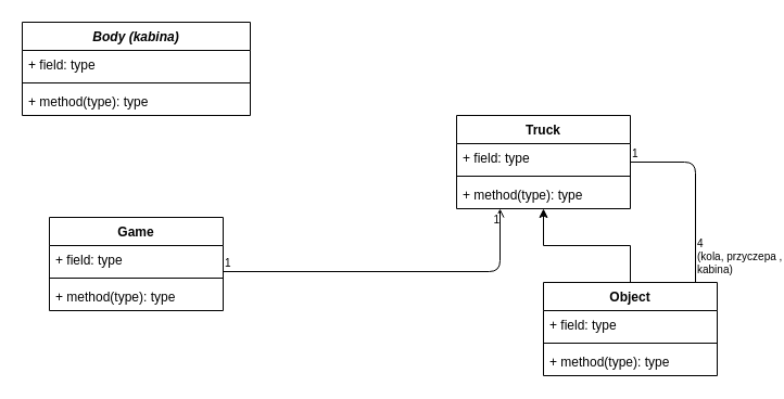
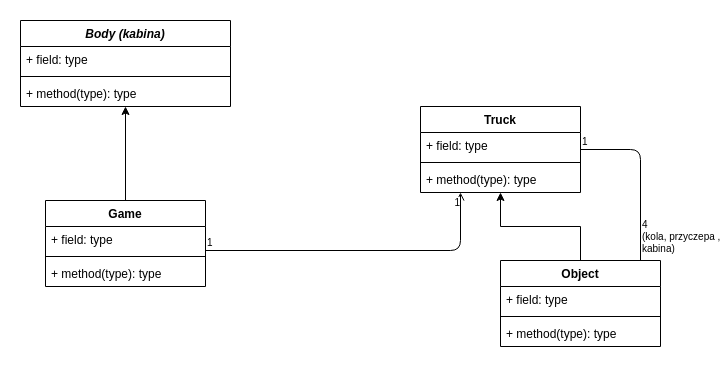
  <mxCell id="0" />
  <mxCell id="1" parent="0" />
  <mxCell id="2" value="Body (kabina)&#10;" style="swimlane;fontStyle=3;align=center;verticalAlign=top;childLayout=stackLayout;horizontal=1;startSize=26;horizontalStack=0;resizeParent=1;resizeParentMax=0;resizeLast=0;collapsible=1;marginBottom=0;" vertex="1" parent="1"><mxGeometry x="20" y="20" width="210" height="86" as="geometry" /></mxCell>
  <mxCell id="3" value="+ field: type" style="text;strokeColor=none;fillColor=none;align=left;verticalAlign=top;spacingLeft=4;spacingRight=4;overflow=hidden;rotatable=0;points=[[0,0.5],[1,0.5]];portConstraint=eastwest;" vertex="1" parent="2"><mxGeometry y="26" width="210" height="26" as="geometry" /></mxCell>
  <mxCell id="4" value="" style="line;strokeWidth=1;fillColor=none;align=left;verticalAlign=middle;spacingTop=-1;spacingLeft=3;spacingRight=3;rotatable=0;labelPosition=right;points=[];portConstraint=eastwest;" vertex="1" parent="2"><mxGeometry y="52" width="210" height="8" as="geometry" /></mxCell>
  <mxCell id="5" value="+ method(type): type" style="text;strokeColor=none;fillColor=none;align=left;verticalAlign=top;spacingLeft=4;spacingRight=4;overflow=hidden;rotatable=0;points=[[0,0.5],[1,0.5]];portConstraint=eastwest;" vertex="1" parent="2"><mxGeometry y="60" width="210" height="26" as="geometry" /></mxCell>
+ <mxCell id="6" style="edgeStyle=orthogonalEdgeStyle;rounded=0;orthogonalLoop=1;jettySize=auto;html=1;exitX=0.5;exitY=0;exitDx=0;exitDy=0;" edge="1" parent="1" source="7" target="2"><mxGeometry relative="1" as="geometry" /></mxCell>
  <mxCell id="7" value="Game" style="swimlane;fontStyle=1;align=center;verticalAlign=top;childLayout=stackLayout;horizontal=1;startSize=26;horizontalStack=0;resizeParent=1;resizeParentMax=0;resizeLast=0;collapsible=1;marginBottom=0;" vertex="1" parent="1"><mxGeometry x="45" y="200" width="160" height="86" as="geometry" /></mxCell>
  <mxCell id="8" value="+ field: type" style="text;strokeColor=none;fillColor=none;align=left;verticalAlign=top;spacingLeft=4;spacingRight=4;overflow=hidden;rotatable=0;points=[[0,0.5],[1,0.5]];portConstraint=eastwest;" vertex="1" parent="7"><mxGeometry y="26" width="160" height="26" as="geometry" /></mxCell>
  <mxCell id="9" value="" style="line;strokeWidth=1;fillColor=none;align=left;verticalAlign=middle;spacingTop=-1;spacingLeft=3;spacingRight=3;rotatable=0;labelPosition=right;points=[];portConstraint=eastwest;" vertex="1" parent="7"><mxGeometry y="52" width="160" height="8" as="geometry" /></mxCell>
  <mxCell id="10" value="+ method(type): type" style="text;strokeColor=none;fillColor=none;align=left;verticalAlign=top;spacingLeft=4;spacingRight=4;overflow=hidden;rotatable=0;points=[[0,0.5],[1,0.5]];portConstraint=eastwest;" vertex="1" parent="7"><mxGeometry y="60" width="160" height="26" as="geometry" /></mxCell>
  <mxCell id="11" value="Truck" style="swimlane;fontStyle=1;align=center;verticalAlign=top;childLayout=stackLayout;horizontal=1;startSize=26;horizontalStack=0;resizeParent=1;resizeParentMax=0;resizeLast=0;collapsible=1;marginBottom=0;" vertex="1" parent="1"><mxGeometry x="420" y="106" width="160" height="86" as="geometry" /></mxCell>
  <mxCell id="12" value="+ field: type" style="text;strokeColor=none;fillColor=none;align=left;verticalAlign=top;spacingLeft=4;spacingRight=4;overflow=hidden;rotatable=0;points=[[0,0.5],[1,0.5]];portConstraint=eastwest;" vertex="1" parent="11"><mxGeometry y="26" width="160" height="26" as="geometry" /></mxCell>
  <mxCell id="13" value="" style="line;strokeWidth=1;fillColor=none;align=left;verticalAlign=middle;spacingTop=-1;spacingLeft=3;spacingRight=3;rotatable=0;labelPosition=right;points=[];portConstraint=eastwest;" vertex="1" parent="11"><mxGeometry y="52" width="160" height="8" as="geometry" /></mxCell>
  <mxCell id="14" value="+ method(type): type" style="text;strokeColor=none;fillColor=none;align=left;verticalAlign=top;spacingLeft=4;spacingRight=4;overflow=hidden;rotatable=0;points=[[0,0.5],[1,0.5]];portConstraint=eastwest;" vertex="1" parent="11"><mxGeometry y="60" width="160" height="26" as="geometry" /></mxCell>
  <mxCell id="15" style="edgeStyle=orthogonalEdgeStyle;rounded=0;orthogonalLoop=1;jettySize=auto;html=1;exitX=0.5;exitY=0;exitDx=0;exitDy=0;" edge="1" parent="1" source="16" target="11"><mxGeometry relative="1" as="geometry" /></mxCell>
  <mxCell id="16" value="Object" style="swimlane;fontStyle=1;align=center;verticalAlign=top;childLayout=stackLayout;horizontal=1;startSize=26;horizontalStack=0;resizeParent=1;resizeParentMax=0;resizeLast=0;collapsible=1;marginBottom=0;" vertex="1" parent="1"><mxGeometry x="500" y="260" width="160" height="86" as="geometry" /></mxCell>
  <mxCell id="17" value="+ field: type" style="text;strokeColor=none;fillColor=none;align=left;verticalAlign=top;spacingLeft=4;spacingRight=4;overflow=hidden;rotatable=0;points=[[0,0.5],[1,0.5]];portConstraint=eastwest;" vertex="1" parent="16"><mxGeometry y="26" width="160" height="26" as="geometry" /></mxCell>
  <mxCell id="18" value="" style="line;strokeWidth=1;fillColor=none;align=left;verticalAlign=middle;spacingTop=-1;spacingLeft=3;spacingRight=3;rotatable=0;labelPosition=right;points=[];portConstraint=eastwest;" vertex="1" parent="16"><mxGeometry y="52" width="160" height="8" as="geometry" /></mxCell>
  <mxCell id="19" value="+ method(type): type" style="text;strokeColor=none;fillColor=none;align=left;verticalAlign=top;spacingLeft=4;spacingRight=4;overflow=hidden;rotatable=0;points=[[0,0.5],[1,0.5]];portConstraint=eastwest;" vertex="1" parent="16"><mxGeometry y="60" width="160" height="26" as="geometry" /></mxCell>
  <mxCell id="20" value="" style="endArrow=open;html=1;edgeStyle=orthogonalEdgeStyle;" edge="1" parent="1" source="7" target="11"><mxGeometry relative="1" as="geometry"><mxPoint x="250" y="220" as="sourcePoint" /><mxPoint x="410" y="220" as="targetPoint" /><Array as="points"><mxPoint x="460" y="250" /></Array></mxGeometry></mxCell>
  <mxCell id="21" value="1&lt;br&gt;" style="resizable=0;html=1;align=left;verticalAlign=bottom;labelBackgroundColor=#ffffff;fontSize=10;" connectable="0" vertex="1" parent="20"><mxGeometry x="-1" relative="1" as="geometry" /></mxCell>
  <mxCell id="22" value="1&lt;br&gt;" style="resizable=0;html=1;align=right;verticalAlign=bottom;labelBackgroundColor=#ffffff;fontSize=10;" connectable="0" vertex="1" parent="20"><mxGeometry x="1" relative="1" as="geometry"><mxPoint y="18" as="offset" /></mxGeometry></mxCell>
  <mxCell id="23" value="" style="endArrow=none;html=1;edgeStyle=orthogonalEdgeStyle;" edge="1" parent="1" source="11" target="16"><mxGeometry relative="1" as="geometry"><mxPoint x="654" y="192" as="sourcePoint" /><mxPoint x="814" y="192" as="targetPoint" /><Array as="points"><mxPoint x="640" y="149" /></Array></mxGeometry></mxCell>
  <mxCell id="24" value="1" style="resizable=0;html=1;align=left;verticalAlign=bottom;labelBackgroundColor=#ffffff;fontSize=10;" connectable="0" vertex="1" parent="23"><mxGeometry x="-1" relative="1" as="geometry" /></mxCell>
  <mxCell id="25" value="4&lt;br&gt;(kola, przyczepa ,&lt;br&gt;kabina)&lt;br&gt;" style="resizable=0;html=1;align=left;verticalAlign=bottom;labelBackgroundColor=#ffffff;fontSize=10;" connectable="0" vertex="1" parent="23"><mxGeometry x="1" relative="1" as="geometry"><mxPoint y="-4" as="offset" /></mxGeometry></mxCell>
